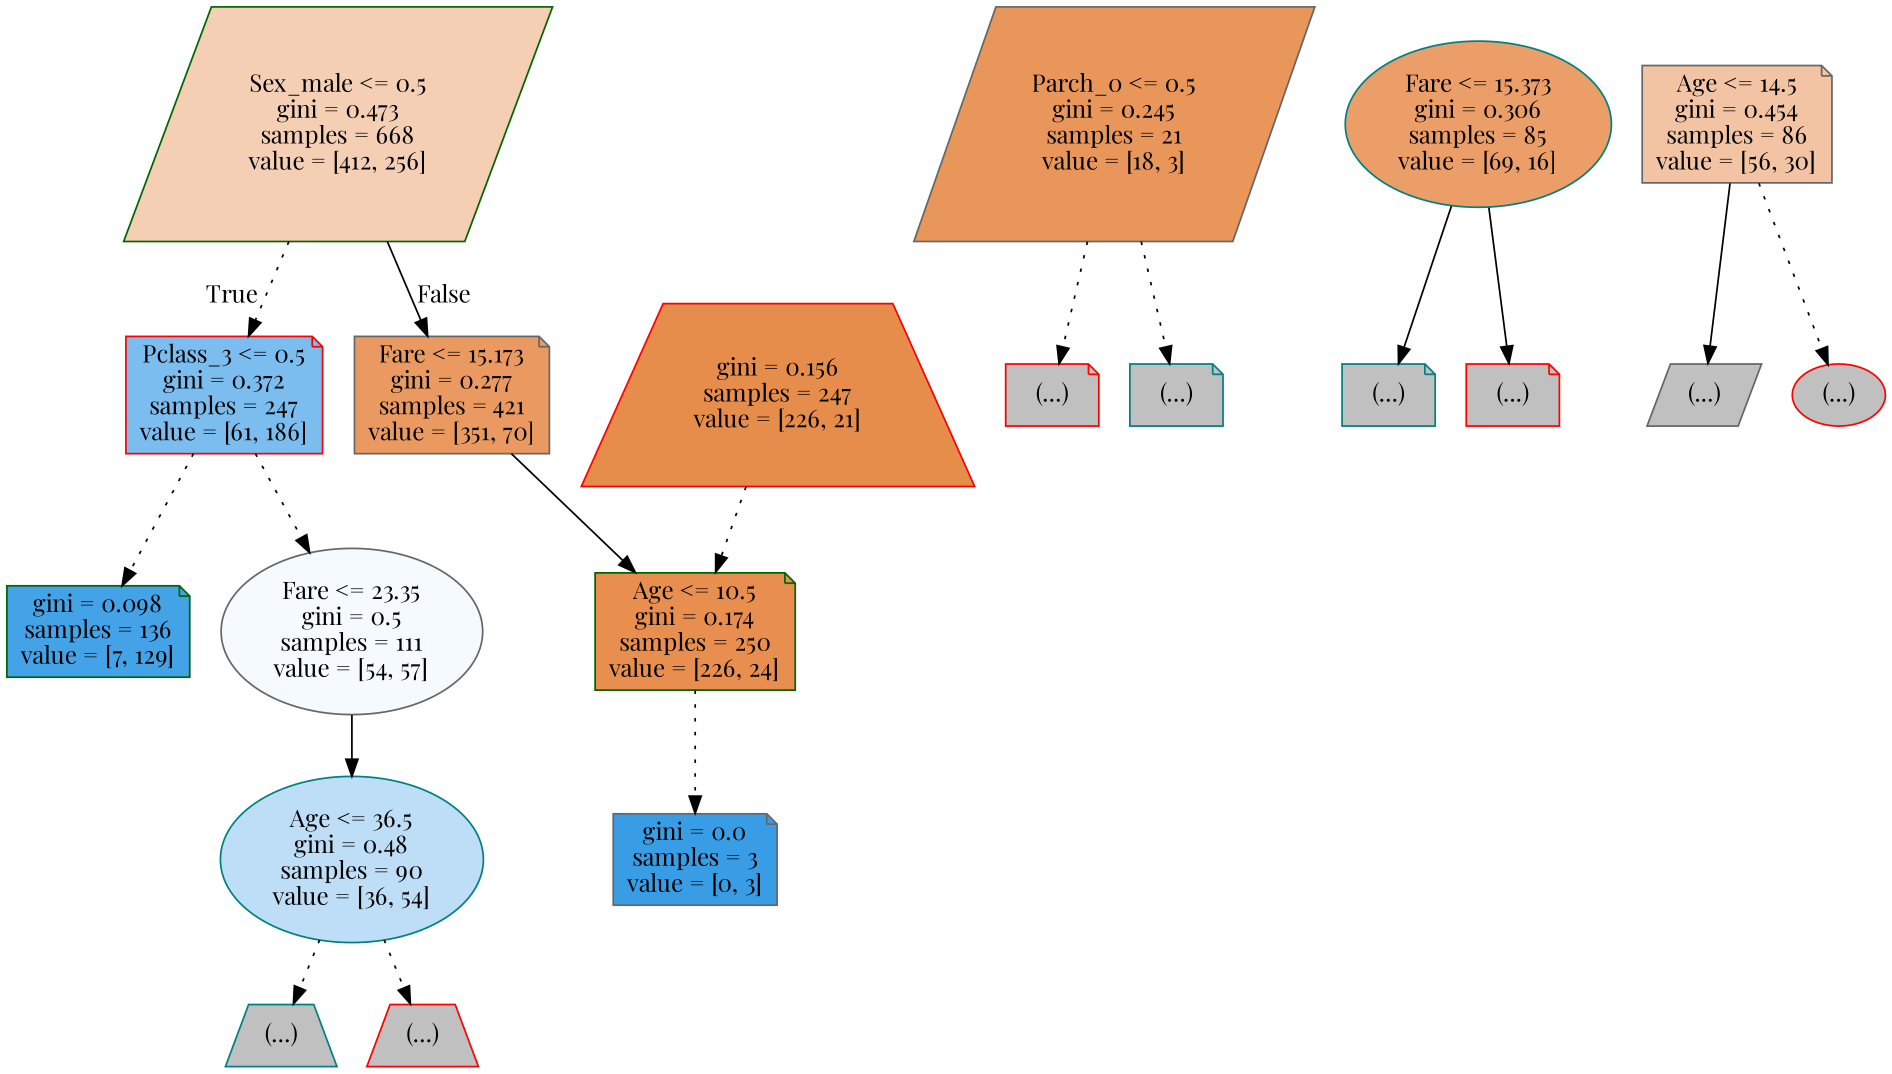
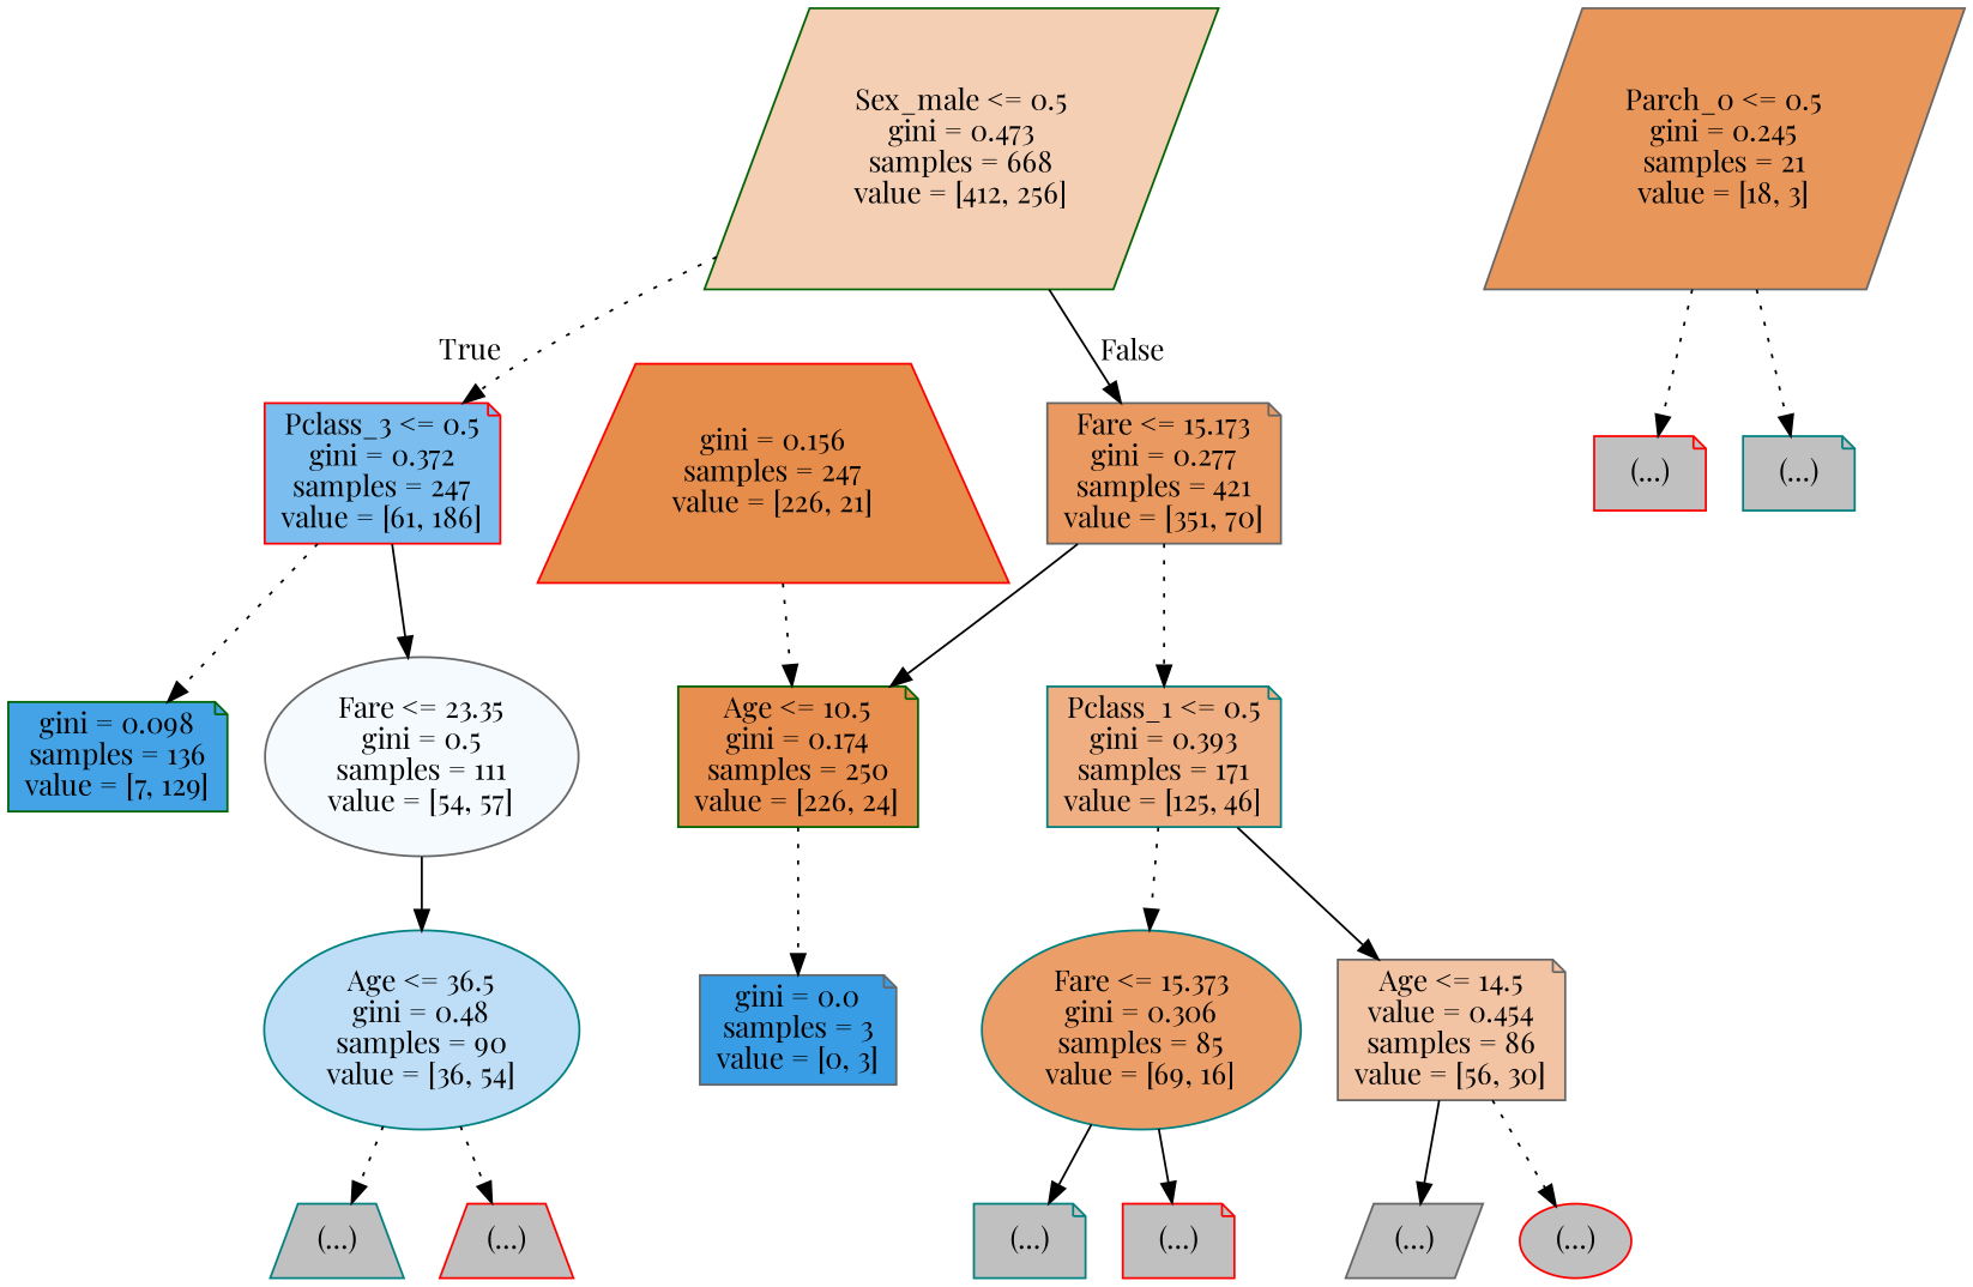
  digraph {
    fontname="Playfair Display"
    node [color=red fillcolor="#C0C0C0" fontname="Playfair Display" shape=note style=filled]
    edge [fontname="Playfair Display" style=dotted]
    n1 [color=darkgreen fillcolor="#f5cfb4" label="Sex_male <= 0.5\ngini = 0.473\nsamples = 668\nvalue = [412, 256]" shape=parallelogram]
    n2 [fillcolor="#7abdee" label="Pclass_3 <= 0.5\ngini = 0.372\nsamples = 247\nvalue = [61, 186]"]
    n3 [color=gray40 fillcolor="#ea9a60" label="Fare <= 15.173\ngini = 0.277\nsamples = 421\nvalue = [351, 70]"]
    n4 [color=darkgreen fillcolor="#44a2e6" label="gini = 0.098\nsamples = 136\nvalue = [7, 129]"]
    n5 [color=gray40 fillcolor="#f5fafe" label="Fare <= 23.35\ngini = 0.5\nsamples = 111\nvalue = [54, 57]" shape=ellipse]
    n6 [color=darkgreen fillcolor="#e88e4e" label="Age <= 10.5\ngini = 0.174\nsamples = 250\nvalue = [226, 24]"]
+   n7 [color=teal fillcolor="#efaf82" label="Pclass_1 <= 0.5\ngini = 0.393\nsamples = 171\nvalue = [125, 46]"]
    n8 [color=teal fillcolor="#bddef6" label="Age <= 36.5\ngini = 0.48\nsamples = 90\nvalue = [36, 54]" shape=ellipse]
    n9 [color=teal label="(...)" shape=trapezium]
    n10 [label="(...)" shape=trapezium]
    n11 [color=gray40 fillcolor="#e9965a" label="Parch_0 <= 0.5\ngini = 0.245\nsamples = 21\nvalue = [18, 3]" shape=parallelogram]
    n12 [label="(...)"]
    n13 [color=teal label="(...)"]
    n14 [color=gray40 fillcolor="#399de5" label="gini = 0.0\nsamples = 3\nvalue = [0, 3]"]
    n15 [color=teal fillcolor="#eb9e67" label="Fare <= 15.373\ngini = 0.306\nsamples = 85\nvalue = [69, 16]" shape=ellipse]
-   n16 [color=gray40 fillcolor="#f3c4a3" label="Age <= 14.5\ngini = 0.454\nsamples = 86\nvalue = [56, 30]"]
+   n16 [color=gray40 fillcolor="#f3c4a3" label="Age <= 14.5\nvalue = 0.454\nsamples = 86\nvalue = [56, 30]"]
    n17 [fillcolor="#e78d4b" label="gini = 0.156\nsamples = 247\nvalue = [226, 21]" shape=trapezium]
    n18 [color=teal label="(...)"]
    n19 [label="(...)"]
    n20 [color=gray40 label="(...)" shape=parallelogram]
    n21 [label="(...)" shape=ellipse]
    n1 -> n2 [headlabel=True labelangle=45 labeldistance=2.5]
    n1 -> n3 [headlabel=False labelangle=-45 labeldistance=2.5 style=solid]
    n2 -> n4
-   n2 -> n5
+   n2 -> n5 [style=solid]
    n3 -> n6 [style=solid]
+   n3 -> n7
    n5 -> n8 [style=solid]
    n6 -> n14
+   n7 -> n15
+   n7 -> n16 [style=solid]
    n8 -> n9
    n8 -> n10
    n11 -> n12
    n11 -> n13
    n15 -> n18 [style=solid]
    n15 -> n19 [style=solid]
    n16 -> n20 [style=solid]
    n16 -> n21
    n17 -> n6
  }
